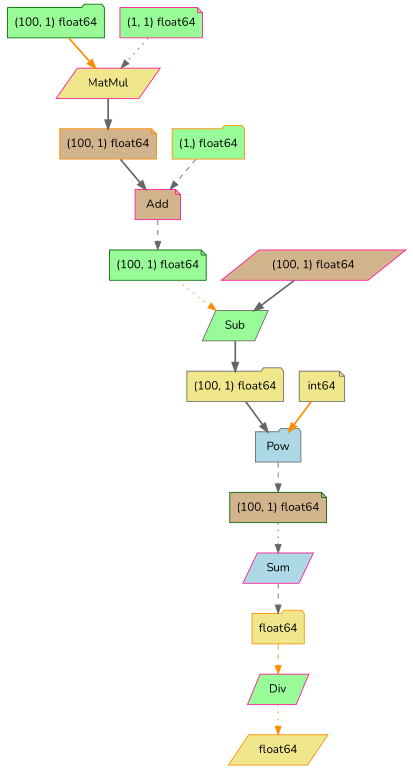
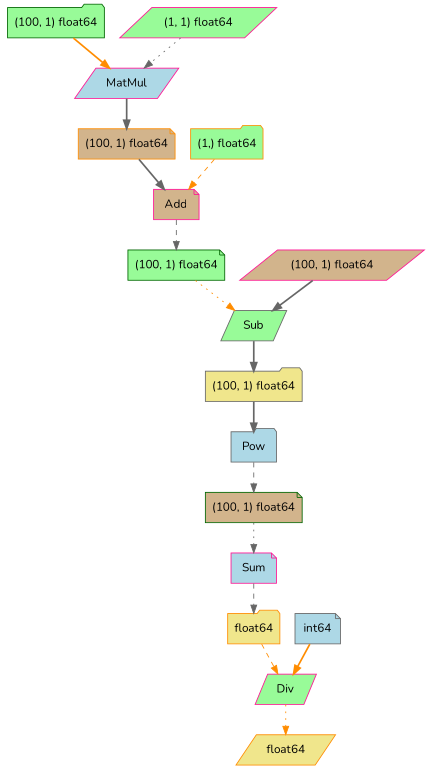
  digraph {
    fontname=Nunito
    node [color=deeppink fillcolor=palegreen fontname=Nunito shape=parallelogram style=filled]
    edge [color=gray40 fontname=Nunito style=bold]
    n1 [color=darkorange fillcolor=khaki label=float64]
    n2 [label=Div]
    n3 [color=darkorange fillcolor=khaki label=float64 shape=folder]
-   n4 [fillcolor=lightblue label=Sum]
+   n4 [fillcolor=lightblue label=Sum shape=note]
    n5 [color=darkgreen fillcolor=tan label="(100, 1) float64" shape=note]
    n6 [color=gray40 fillcolor=lightblue label=Pow shape=folder]
    n7 [color=gray40 fillcolor=khaki label="(100, 1) float64" shape=folder]
    n8 [color=gray40 label=Sub]
    n9 [color=darkgreen label="(100, 1) float64" shape=note]
    n10 [fillcolor=tan label=Add shape=note]
    n11 [color=darkorange fillcolor=tan label="(100, 1) float64" shape=note]
-   n12 [fillcolor=khaki label=MatMul]
+   n12 [fillcolor=lightblue label=MatMul]
    n13 [color=darkgreen label="(100, 1) float64" shape=folder]
-   n14 [label="(1, 1) float64" shape=note]
+   n14 [label="(1, 1) float64"]
    n15 [color=darkorange label="(1,) float64" shape=folder]
    n16 [fillcolor=tan label="(100, 1) float64"]
-   n17 [color=gray40 fillcolor=khaki label=int64 shape=note]
+   n17 [color=gray40 fillcolor=lightblue label=int64 shape=note]
    n2 -> n1 [color=darkorange style=dotted]
    n3 -> n2 [color=darkorange style=dashed]
    n4 -> n3 [style=dashed]
    n5 -> n4 [style=dotted]
    n6 -> n5 [style=dashed]
    n7 -> n6
    n8 -> n7
    n9 -> n8 [color=darkorange style=dotted]
    n10 -> n9 [style=dashed]
    n11 -> n10
    n12 -> n11
    n13 -> n12 [color=darkorange]
    n14 -> n12 [style=dotted]
-   n15 -> n10 [style=dashed]
+   n15 -> n10 [color=darkorange style=dashed]
    n16 -> n8
-   n17 -> n6 [color=darkorange]
+   n17 -> n2 [color=darkorange]
  }
